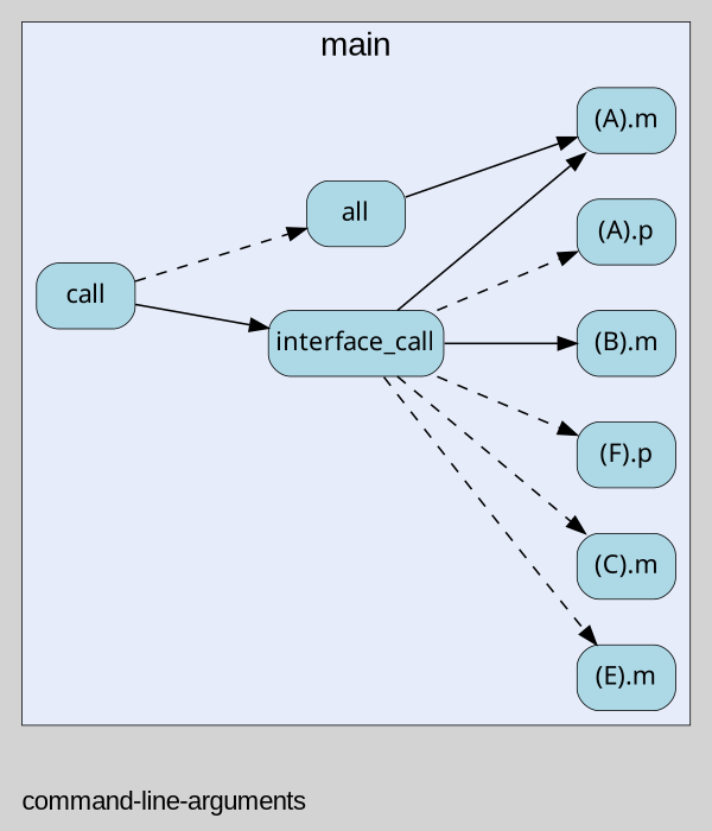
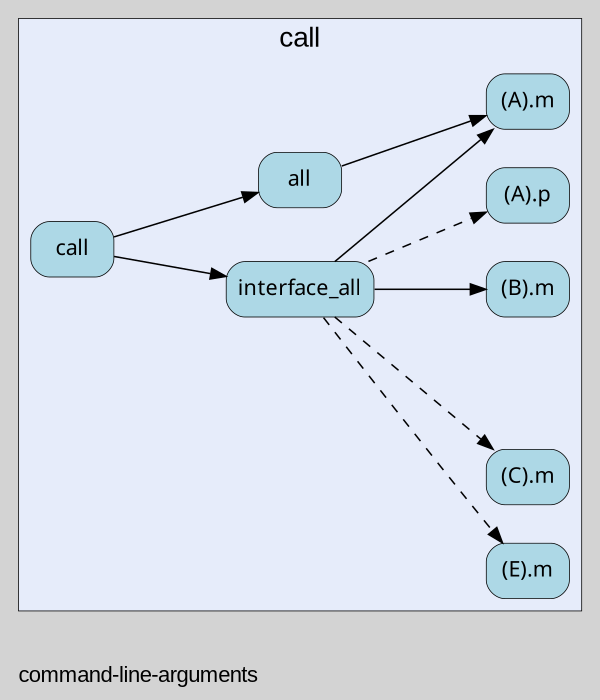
  digraph {
    bgcolor=lightgray
    fontname=Arial
    fontsize=14
    label="command-line-arguments"
    labeljust=l
    nodesep=0.35
    penwidth=0.5
    rankdir=LR
    style=solid
    node [fillcolor=lightblue fontname=Verdana margin="0.05,0.0" penwidth=0.5 shape=box style="filled,rounded"]
    edge [minlen=2 style=dashed]
-   n1 [label=interface_call]
+   n1 [label=interface_all]
    n2 [label="(E).m"]
    n3 [label="(C).m"]
-   n4 [label="(F).p"]
    n5 [label="(A).m"]
    n6 [label="(B).m"]
    n7 [label="(A).p"]
    n8 [label=call]
    n9 [label=all]
    subgraph cluster_1 {
      bgcolor="#e6ecfa"
      fontsize=18
-     label=main
+     label=call
      labeljust=c
      labelloc=t
      n1
      n2
      n3
-     n4
      n5
      n6
      n7
      n8
      n9
    }
    n1 -> n2
    n1 -> n3
-   n1 -> n4
    n1 -> n5 [style=solid]
    n1 -> n6 [style=solid]
    n1 -> n7
    n8 -> n1 [style=""]
-   n8 -> n9
+   n8 -> n9 [style=""]
    n9 -> n5 [style=""]
  }
